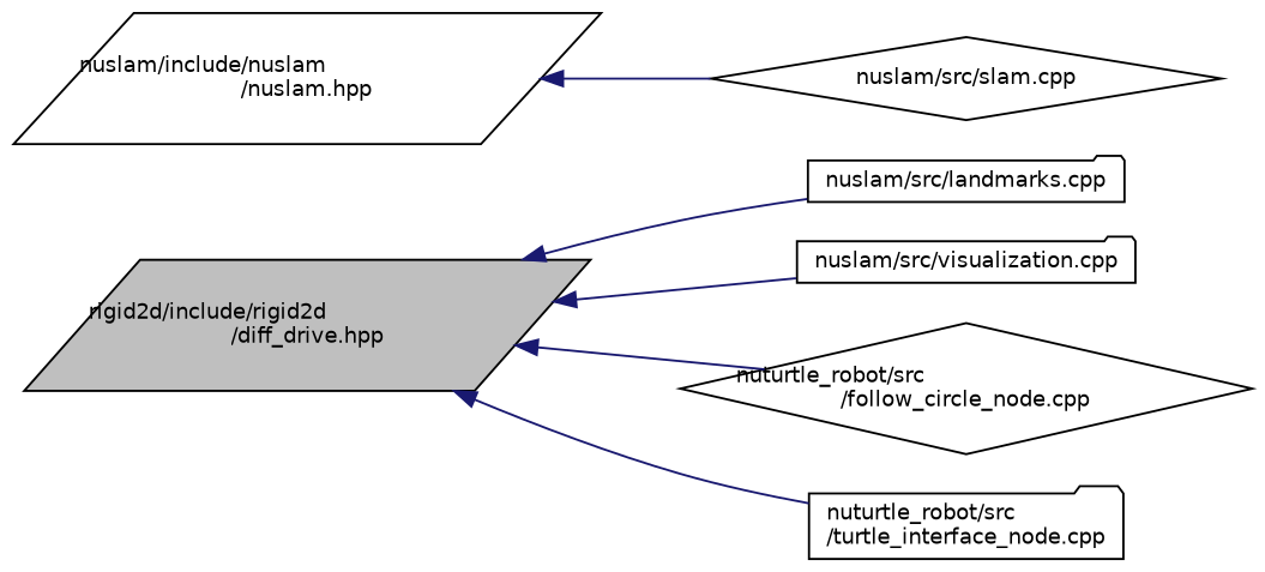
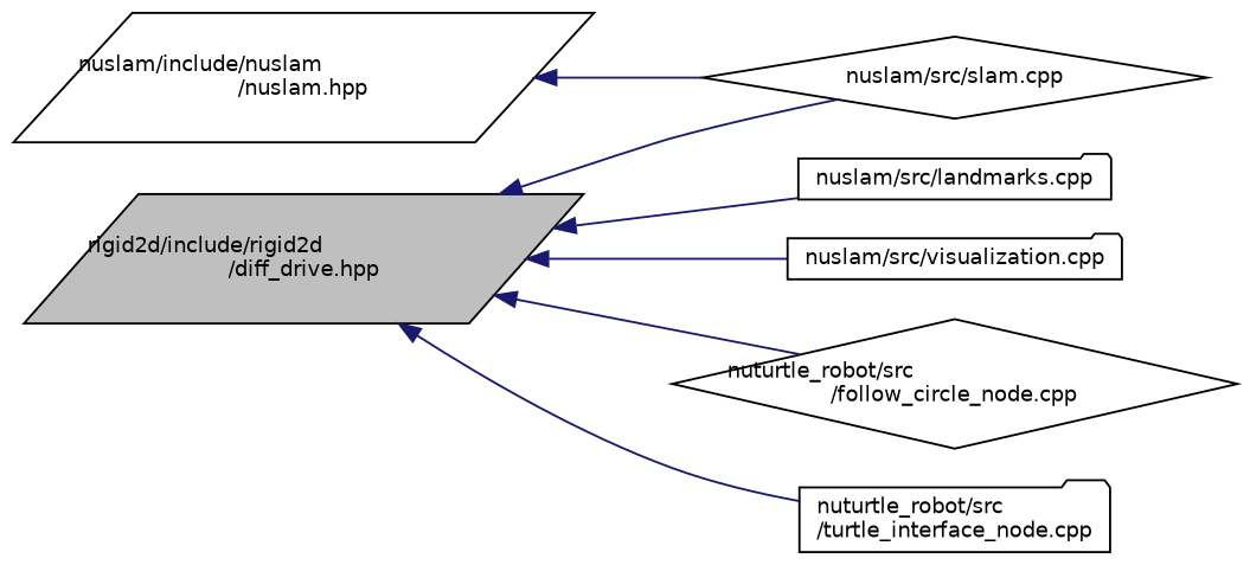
  digraph {
    rankdir=LR
    node [color=black fillcolor=white fontname=Helvetica fontsize=10 shape=folder style=filled]
    edge [color=midnightblue dir=back fontname=Helvetica fontsize=10 labelfontname=Helvetica labelfontsize=10 style=solid]
    n1 [fillcolor=grey75 fontcolor=black height=0.2 label="rigid2d/include/rigid2d\l/diff_drive.hpp" shape=parallelogram width=0.4]
    n2 [height=0.2 label="nuslam/src/slam.cpp" shape=diamond width=0.4]
    n3 [height=0.2 label="nuslam/src/landmarks.cpp" width=0.4]
    n4 [height=0.2 label="nuslam/src/visualization.cpp" width=0.4]
    n5 [height=0.2 label="nuturtle_robot/src\l/follow_circle_node.cpp" shape=diamond width=0.4]
    n6 [height=0.2 label="nuturtle_robot/src\l/turtle_interface_node.cpp" width=0.4]
    n7 [height=0.2 label="nuslam/include/nuslam\l/nuslam.hpp" shape=parallelogram width=0.4]
+   n1 -> n2
    n1 -> n3
    n1 -> n4
    n1 -> n5
    n1 -> n6
    n7 -> n2
  }
